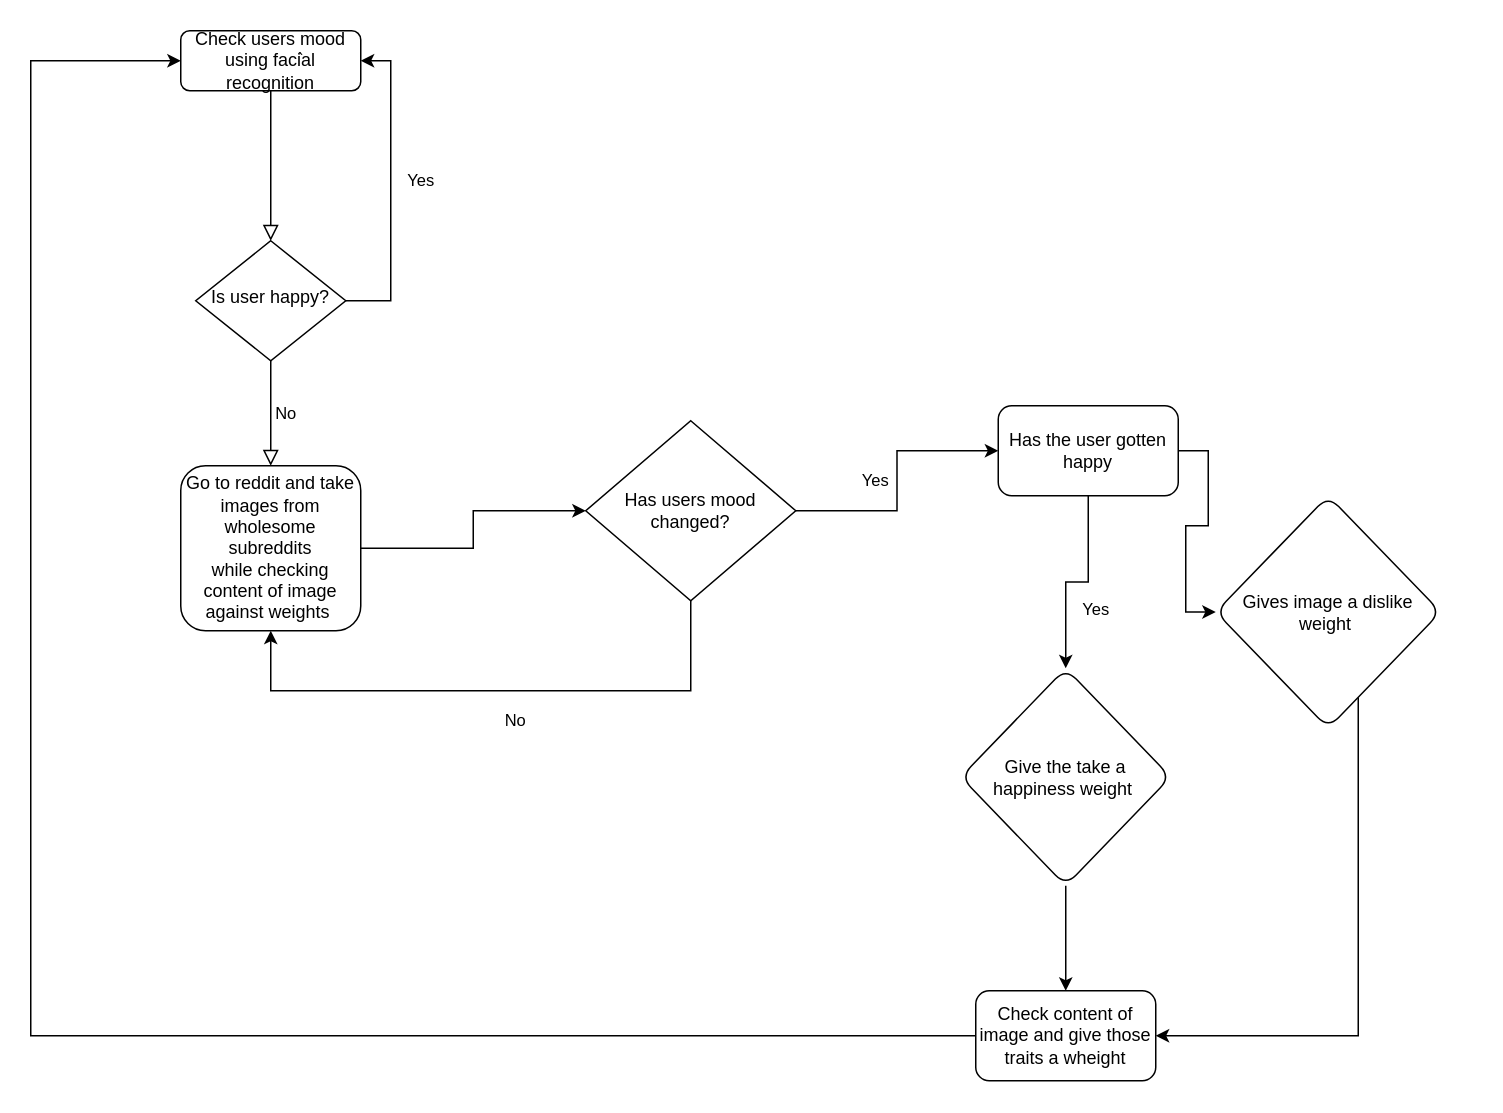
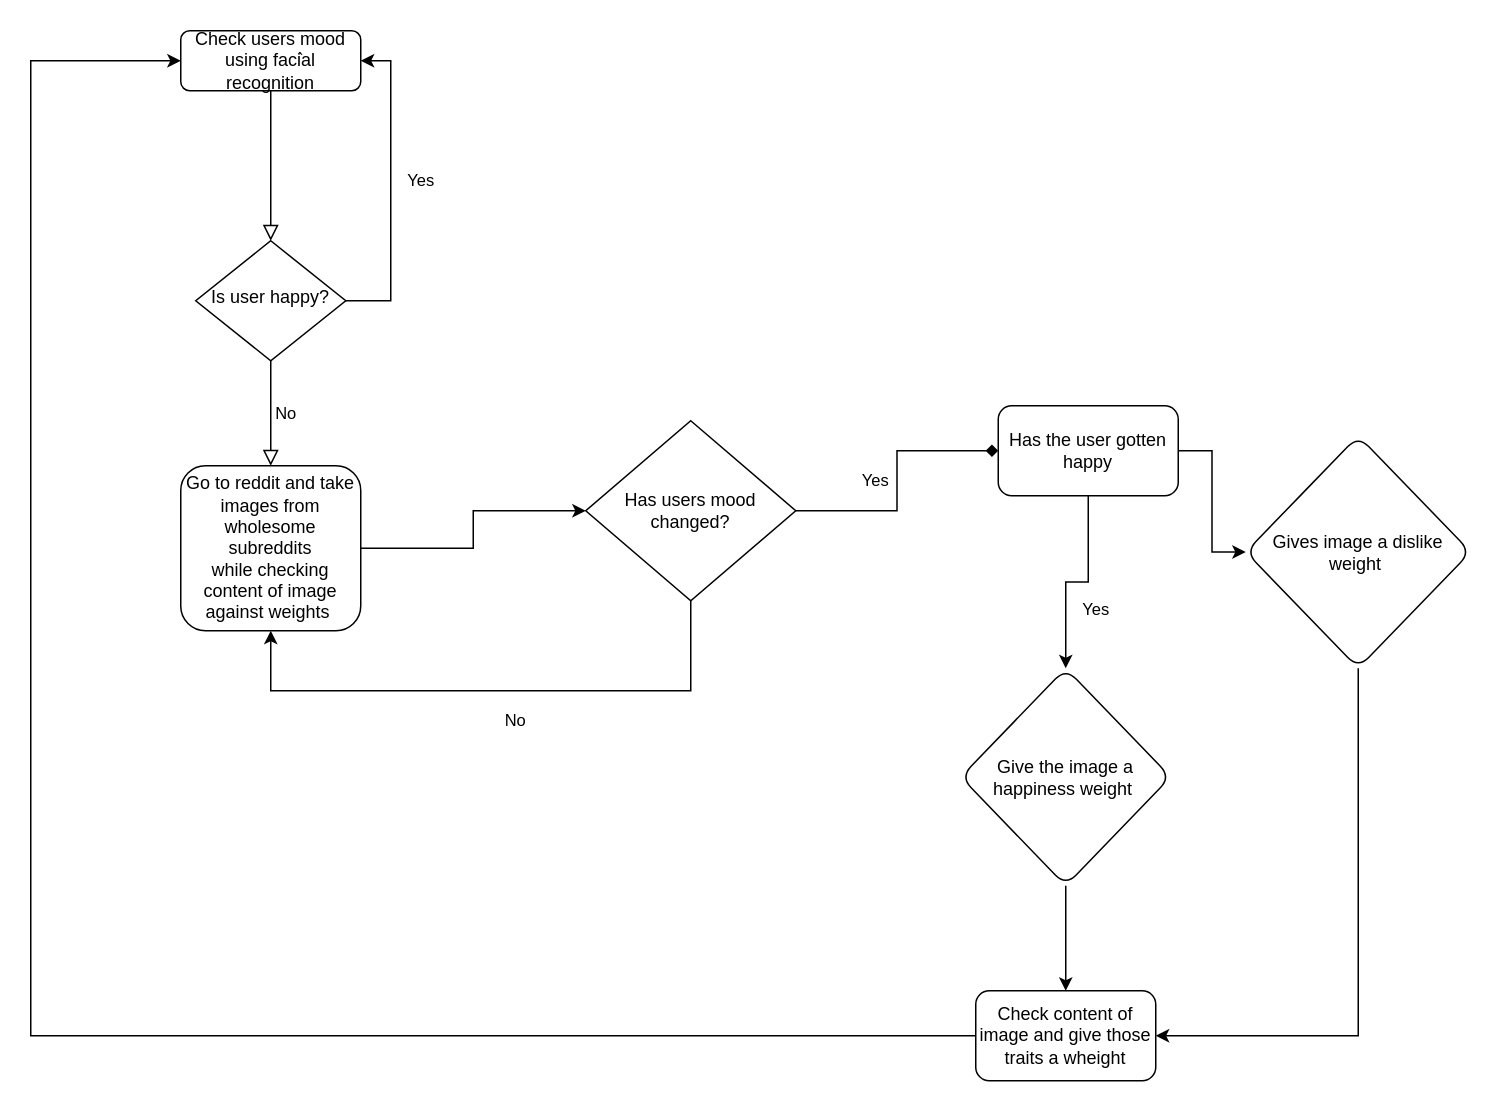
  <mxCell id="0" />
  <mxCell id="1" parent="0" />
  <mxCell id="2" value="" style="rounded=0;html=1;jettySize=auto;orthogonalLoop=1;fontSize=11;endArrow=block;endFill=0;endSize=8;strokeWidth=1;shadow=0;labelBackgroundColor=none;edgeStyle=orthogonalEdgeStyle;" parent="1" source="3" target="6" edge="1"><mxGeometry relative="1" as="geometry" /></mxCell>
  <mxCell id="3" value="Check users mood using facial recognition" style="rounded=1;whiteSpace=wrap;html=1;fontSize=12;glass=0;strokeWidth=1;shadow=0;" parent="1" vertex="1"><mxGeometry x="120" y="20" width="120" height="40" as="geometry" /></mxCell>
  <mxCell id="4" value="No" style="edgeStyle=orthogonalEdgeStyle;rounded=0;html=1;jettySize=auto;orthogonalLoop=1;fontSize=11;endArrow=block;endFill=0;endSize=8;strokeWidth=1;shadow=0;labelBackgroundColor=none;" parent="1" source="6" target="8" edge="1"><mxGeometry y="10" relative="1" as="geometry"><mxPoint as="offset" /></mxGeometry></mxCell>
  <mxCell id="5" value="Yes" style="edgeStyle=orthogonalEdgeStyle;rounded=0;orthogonalLoop=1;jettySize=auto;html=1;entryX=1;entryY=0.5;entryDx=0;entryDy=0;" edge="1" parent="1" source="6" target="3"><mxGeometry x="0.048" y="-20" relative="1" as="geometry"><Array as="points"><mxPoint x="260" y="200" /><mxPoint x="260" y="40" /></Array><mxPoint as="offset" /></mxGeometry></mxCell>
  <mxCell id="6" value="Is user happy?" style="rhombus;whiteSpace=wrap;html=1;shadow=0;fontFamily=Helvetica;fontSize=12;align=center;strokeWidth=1;spacing=6;spacingTop=-4;" parent="1" vertex="1"><mxGeometry x="130" y="160" width="100" height="80" as="geometry" /></mxCell>
  <mxCell id="7" style="edgeStyle=orthogonalEdgeStyle;rounded=0;orthogonalLoop=1;jettySize=auto;html=1;entryX=0;entryY=0.5;entryDx=0;entryDy=0;" edge="1" parent="1" source="8" target="12"><mxGeometry relative="1" as="geometry" /></mxCell>
  <mxCell id="8" value="Go to reddit and take images from wholesome subreddits&lt;br&gt;while checking content of image against weights&amp;nbsp;" style="rounded=1;whiteSpace=wrap;html=1;fontSize=12;glass=0;strokeWidth=1;shadow=0;" parent="1" vertex="1"><mxGeometry x="120" y="310" width="120" height="110" as="geometry" /></mxCell>
  <mxCell id="9" value="`" style="text;html=1;align=center;verticalAlign=middle;resizable=0;points=[];autosize=1;" vertex="1" parent="1"><mxGeometry x="190" y="30" width="20" height="20" as="geometry" /></mxCell>
  <mxCell id="10" value="No" style="edgeStyle=orthogonalEdgeStyle;rounded=0;orthogonalLoop=1;jettySize=auto;html=1;entryX=0.5;entryY=1;entryDx=0;entryDy=0;" edge="1" parent="1" source="12" target="8"><mxGeometry x="-0.067" y="20" relative="1" as="geometry"><mxPoint x="460" y="480" as="targetPoint" /><Array as="points"><mxPoint x="460" y="460" /><mxPoint x="180" y="460" /></Array><mxPoint as="offset" /></mxGeometry></mxCell>
- <mxCell id="11" value="Yes" style="edgeStyle=orthogonalEdgeStyle;rounded=0;orthogonalLoop=1;jettySize=auto;html=1;entryX=0;entryY=0.5;entryDx=0;entryDy=0;" edge="1" parent="1" source="12" target="15"><mxGeometry y="15" relative="1" as="geometry"><mxPoint as="offset" /></mxGeometry></mxCell>
+ <mxCell id="11" value="Yes" style="edgeStyle=orthogonalEdgeStyle;rounded=0;orthogonalLoop=1;jettySize=auto;html=1;entryX=0;entryY=0.5;entryDx=0;entryDy=0;endArrow=diamond;" edge="1" parent="1" source="12" target="15"><mxGeometry y="15" relative="1" as="geometry"><mxPoint as="offset" /></mxGeometry></mxCell>
  <mxCell id="12" value="Has users mood changed?" style="rhombus;whiteSpace=wrap;html=1;" vertex="1" parent="1"><mxGeometry x="390" y="280" width="140" height="120" as="geometry" /></mxCell>
  <mxCell id="13" value="Yes" style="edgeStyle=orthogonalEdgeStyle;rounded=0;orthogonalLoop=1;jettySize=auto;html=1;" edge="1" parent="1" source="15" target="17"><mxGeometry x="0.4" y="20" relative="1" as="geometry"><mxPoint as="offset" /></mxGeometry></mxCell>
  <mxCell id="14" value="" style="edgeStyle=orthogonalEdgeStyle;rounded=0;orthogonalLoop=1;jettySize=auto;html=1;" edge="1" parent="1" source="15" target="21"><mxGeometry relative="1" as="geometry" /></mxCell>
  <mxCell id="15" value="Has the user gotten happy" style="rounded=1;whiteSpace=wrap;html=1;" vertex="1" parent="1"><mxGeometry x="665" y="270" width="120" height="60" as="geometry" /></mxCell>
  <mxCell id="16" value="" style="edgeStyle=orthogonalEdgeStyle;rounded=0;orthogonalLoop=1;jettySize=auto;html=1;" edge="1" parent="1" source="17" target="19"><mxGeometry relative="1" as="geometry" /></mxCell>
- <mxCell id="17" value="Give the take a happiness weight&amp;nbsp;" style="rhombus;whiteSpace=wrap;html=1;rounded=1;" vertex="1" parent="1"><mxGeometry x="640" y="445" width="140" height="145" as="geometry" /></mxCell>
+ <mxCell id="17" value="Give the image a happiness weight&amp;nbsp;" style="rhombus;whiteSpace=wrap;html=1;rounded=1;" vertex="1" parent="1"><mxGeometry x="640" y="445" width="140" height="145" as="geometry" /></mxCell>
  <mxCell id="18" style="edgeStyle=orthogonalEdgeStyle;rounded=0;orthogonalLoop=1;jettySize=auto;html=1;entryX=0;entryY=0.5;entryDx=0;entryDy=0;" edge="1" parent="1" source="19" target="3"><mxGeometry relative="1" as="geometry"><mxPoint x="30" y="80" as="targetPoint" /><Array as="points"><mxPoint x="20" y="690" /><mxPoint x="20" y="40" /></Array></mxGeometry></mxCell>
  <mxCell id="19" value="Check content of image and give those traits a wheight" style="whiteSpace=wrap;html=1;rounded=1;" vertex="1" parent="1"><mxGeometry x="650" y="660" width="120" height="60" as="geometry" /></mxCell>
  <mxCell id="20" style="edgeStyle=orthogonalEdgeStyle;rounded=0;orthogonalLoop=1;jettySize=auto;html=1;entryX=1;entryY=0.5;entryDx=0;entryDy=0;" edge="1" parent="1" source="21" target="19"><mxGeometry relative="1" as="geometry"><Array as="points"><mxPoint x="905" y="690" /></Array></mxGeometry></mxCell>
- <mxCell id="21" value="Gives image a dislike weight&amp;nbsp;" style="rhombus;whiteSpace=wrap;html=1;rounded=1;" vertex="1" parent="1"><mxGeometry x="810" y="330" width="150" height="155" as="geometry" /></mxCell>
+ <mxCell id="21" value="Gives image a dislike weight&amp;nbsp;" style="rhombus;whiteSpace=wrap;html=1;rounded=1;" vertex="1" parent="1"><mxGeometry x="830" y="290" width="150" height="155" as="geometry" /></mxCell>
